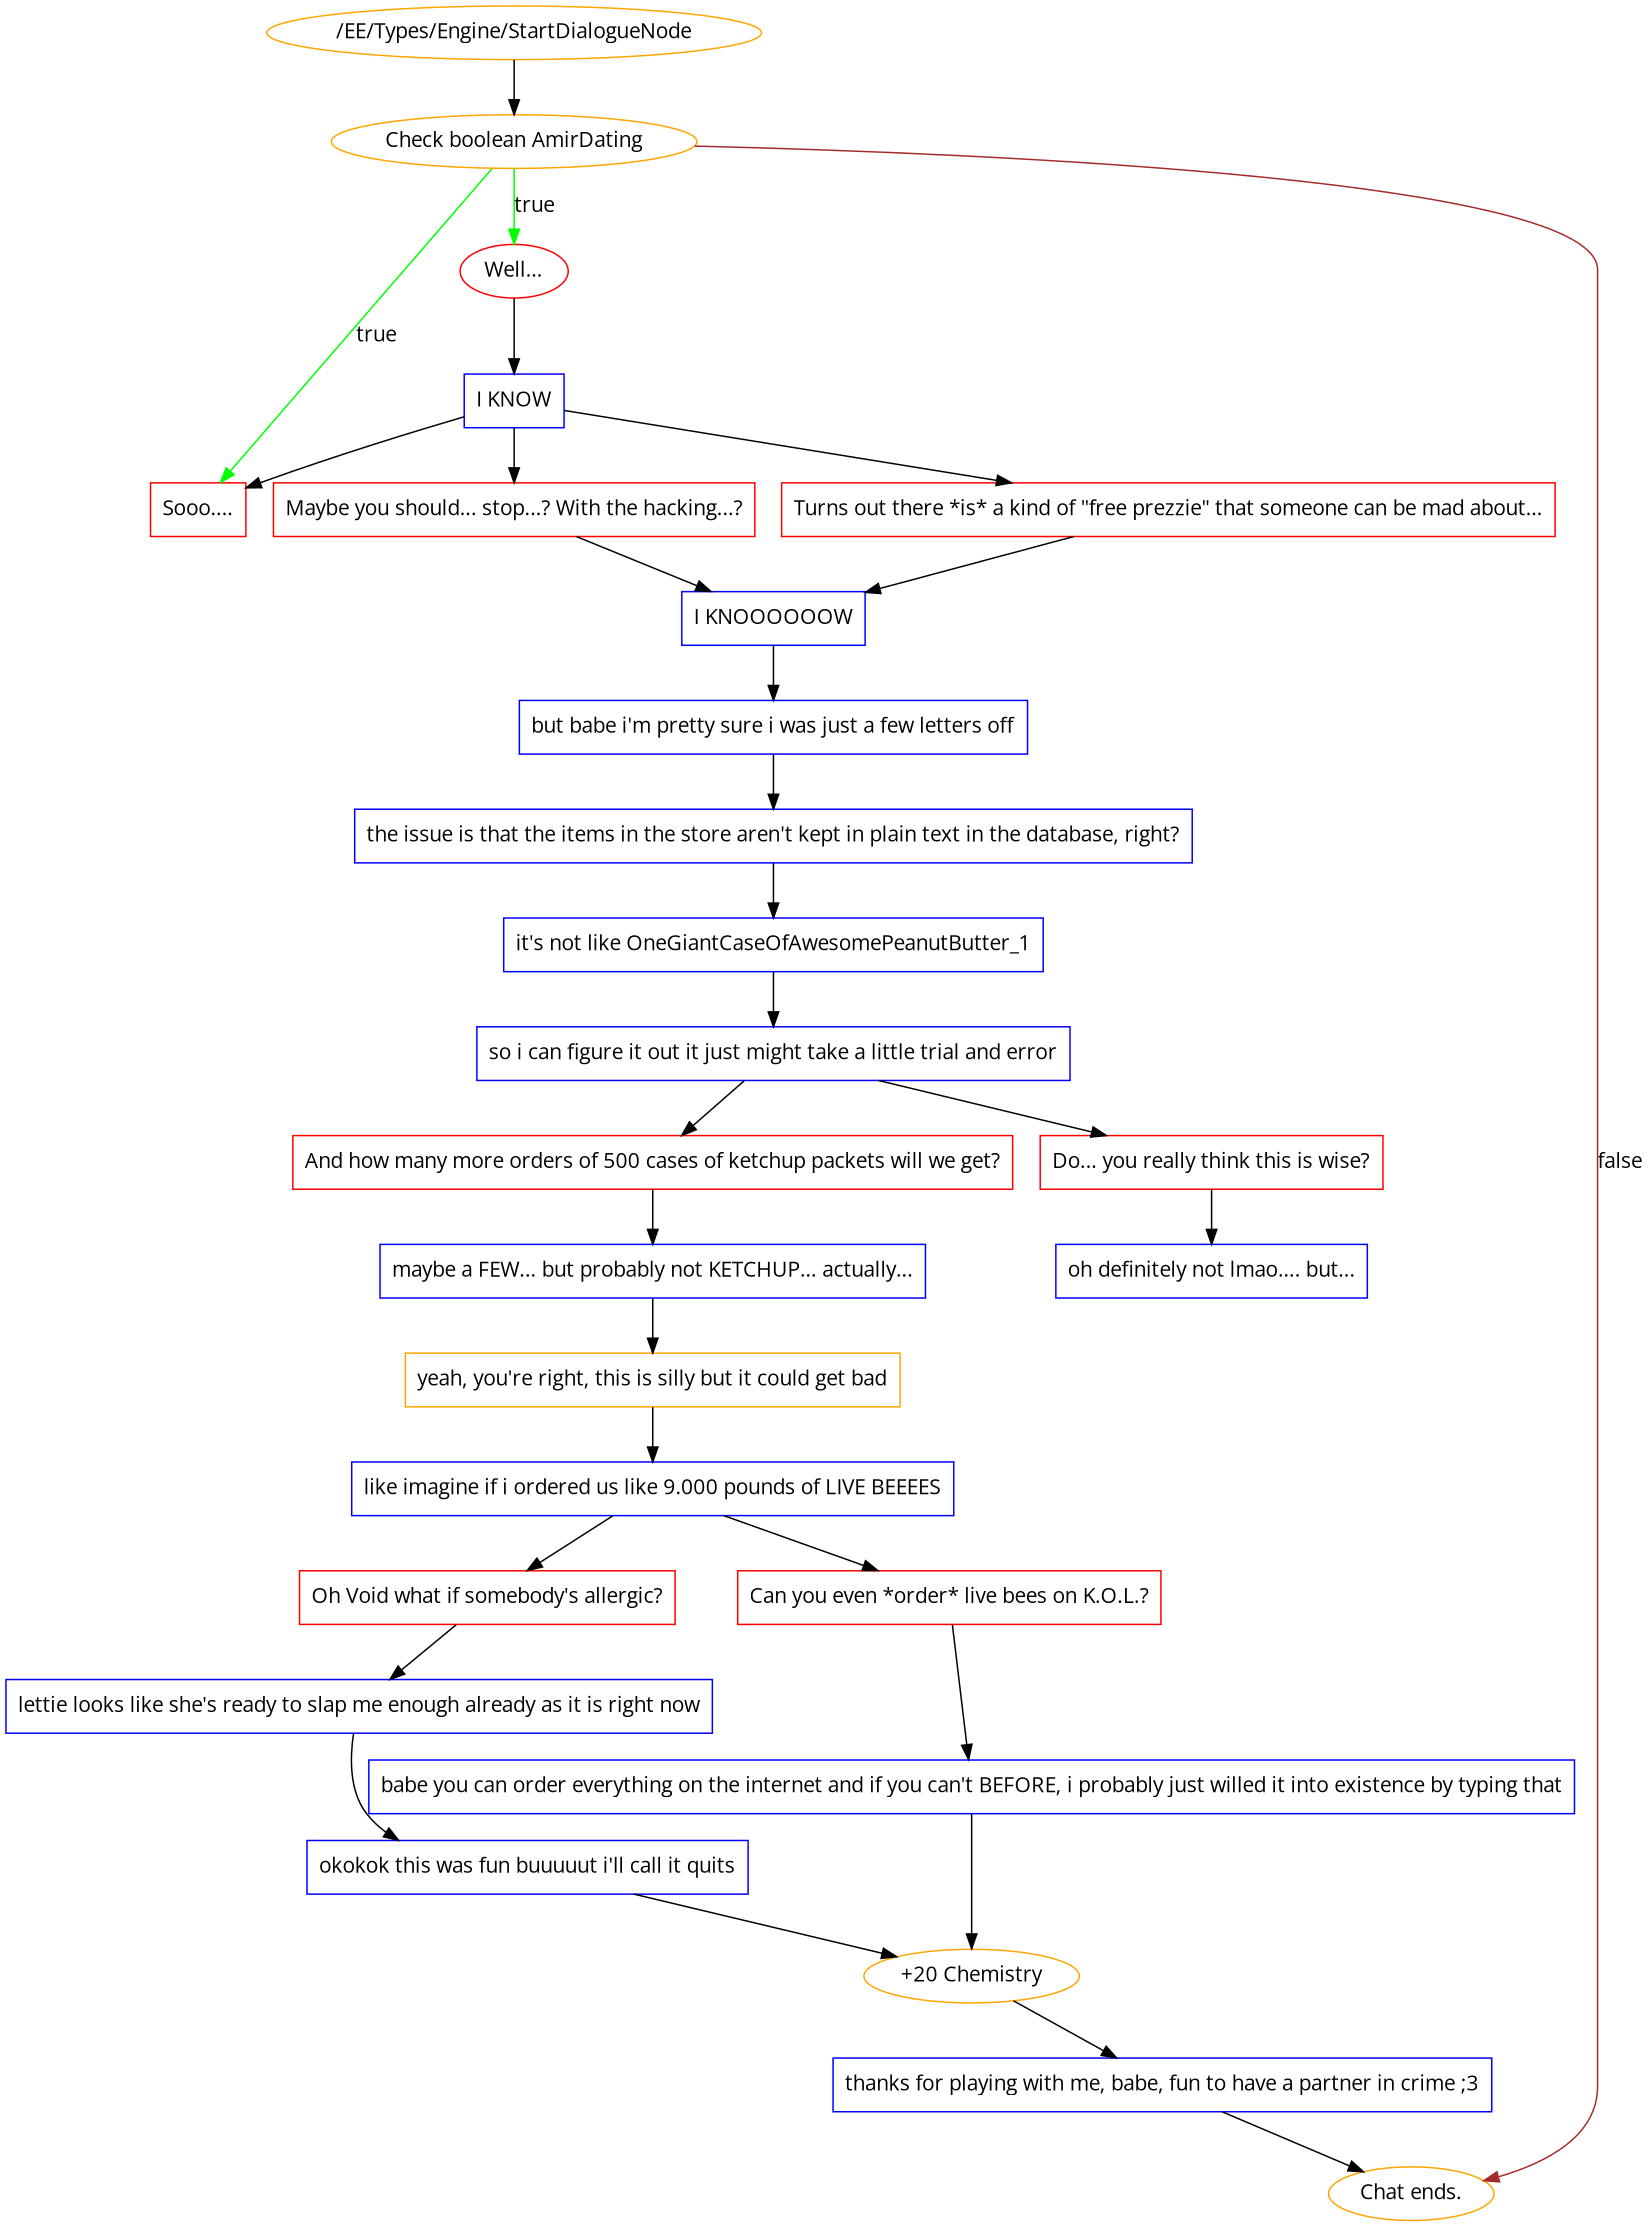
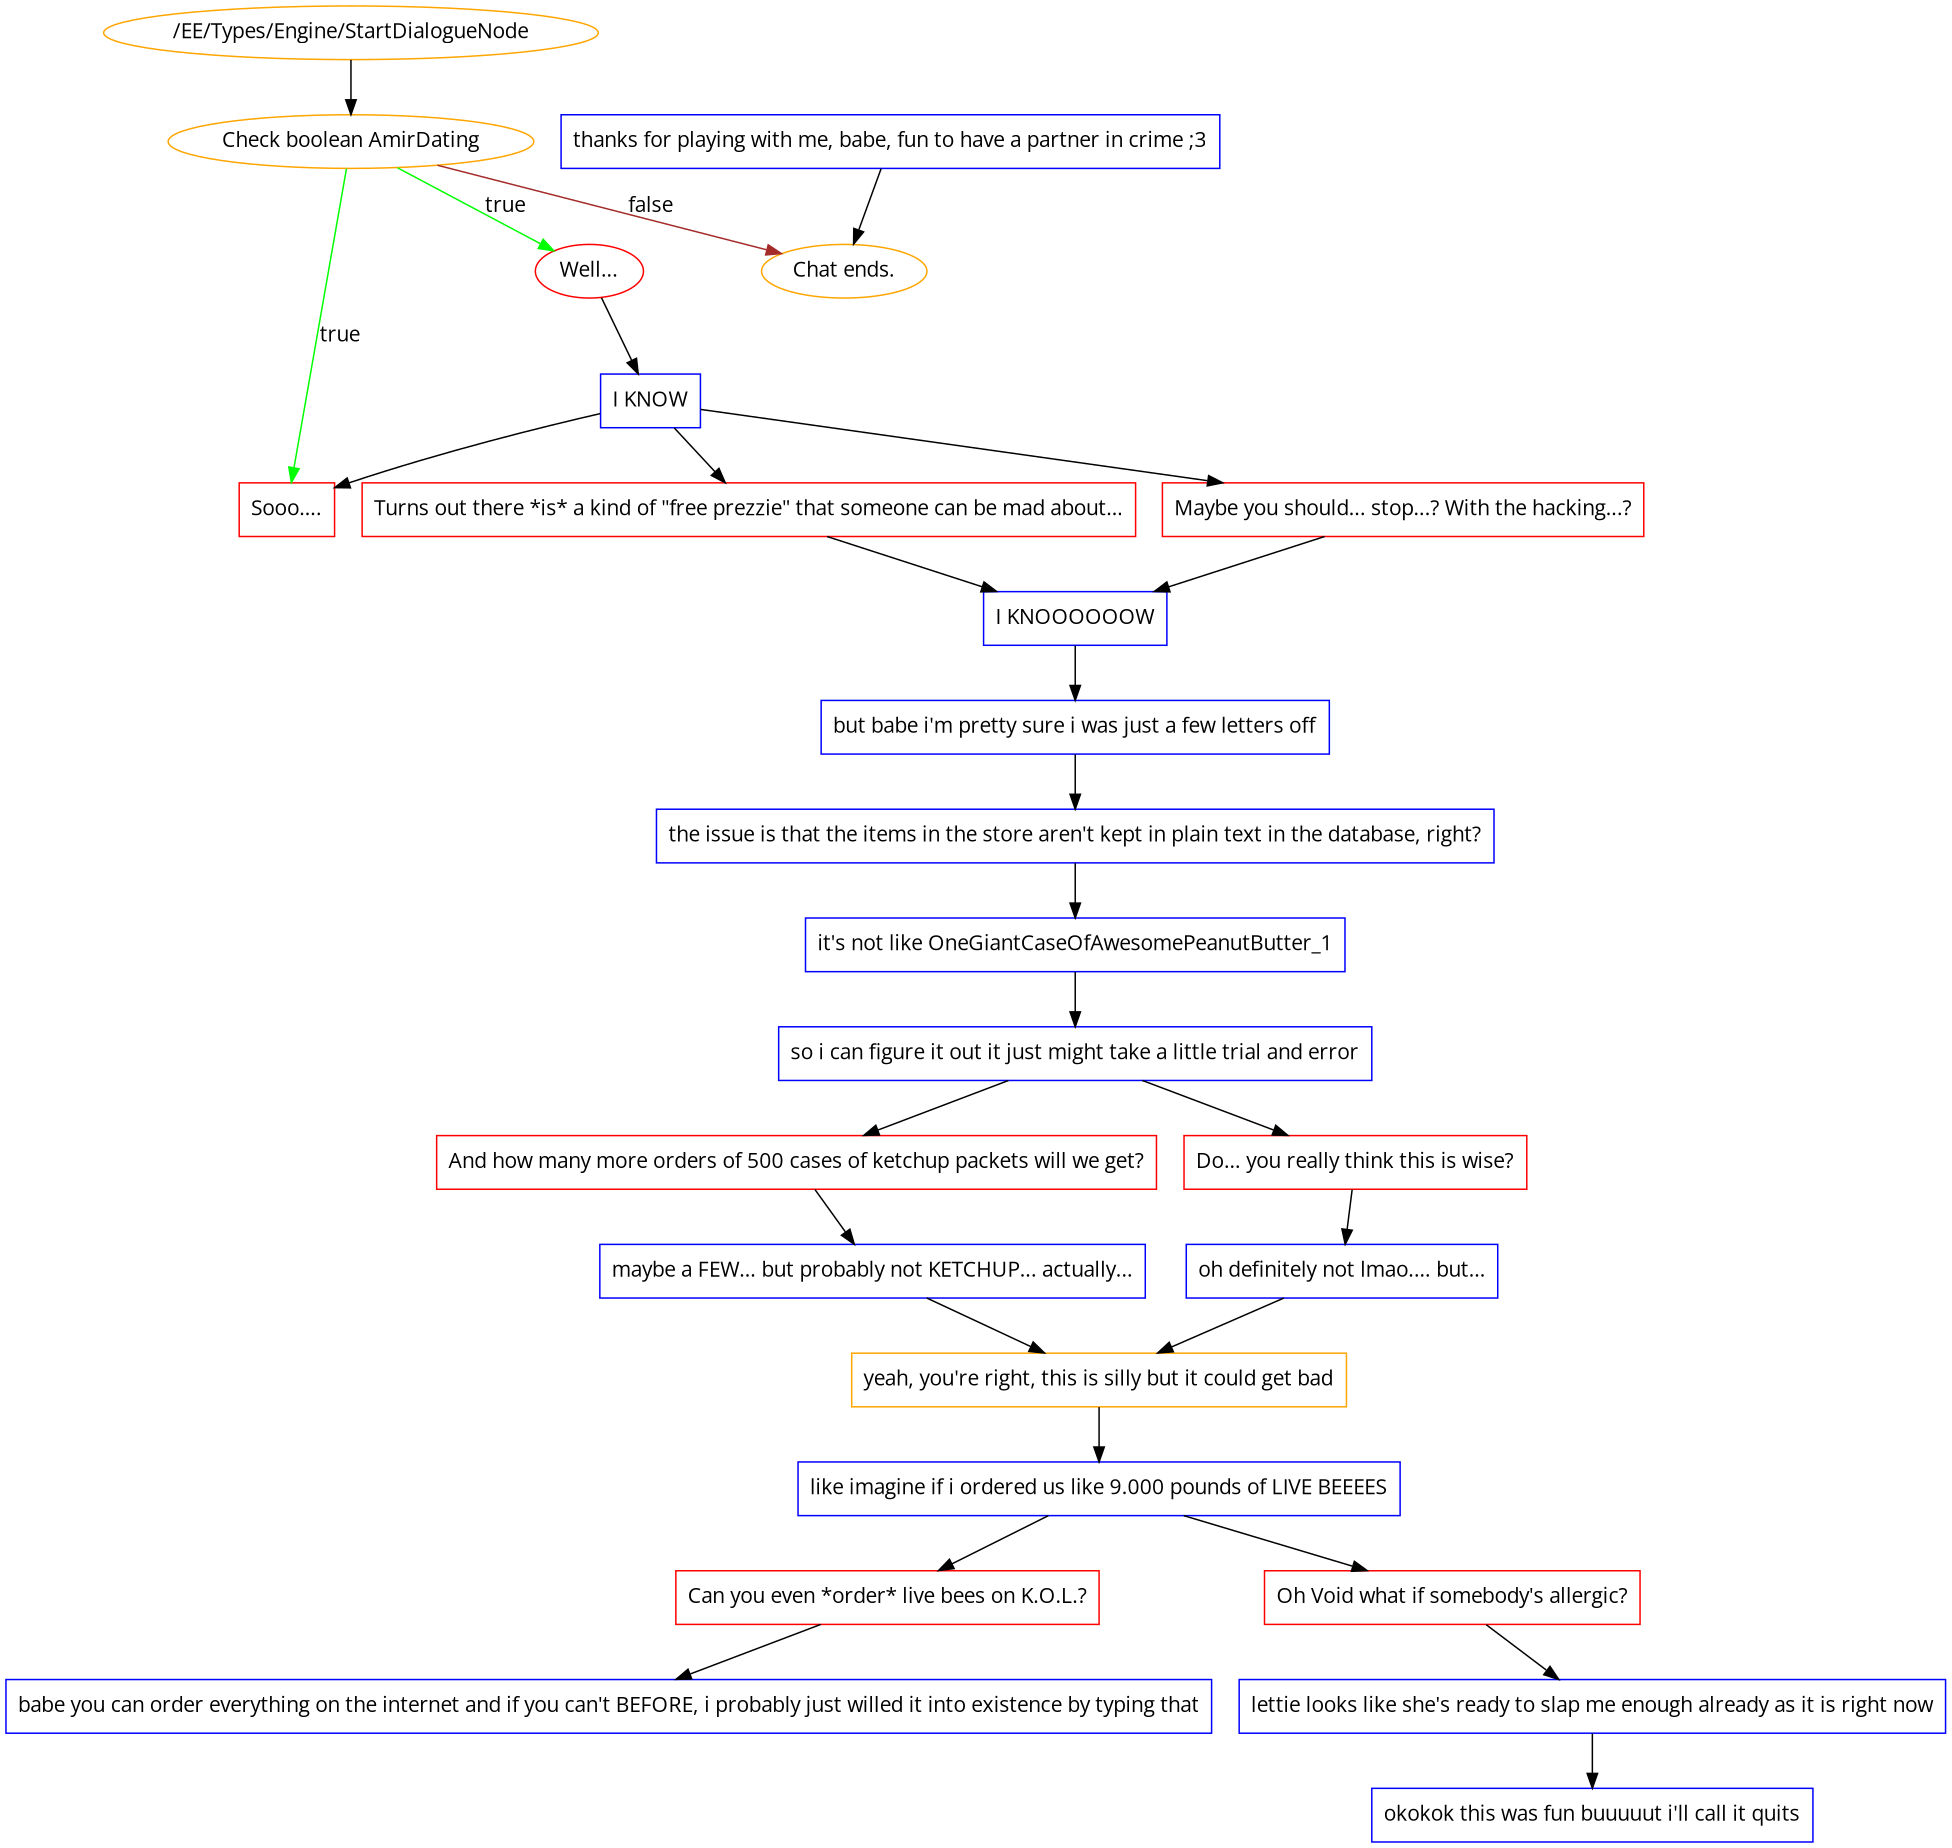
  digraph {
    fontname="Open Sans"
    node [color=blue fontname="Open Sans" shape=box]
    edge [fontname="Open Sans"]
    n1 [color=orange label="/EE/Types/Engine/StartDialogueNode" shape=""]
    n2 [color=orange label="Check boolean AmirDating" shape=""]
    n3 [color=red label="Well..." shape=ellipse]
    n4 [color=red label="Sooo...."]
    "Chat ends." [color=orange shape=""]
    n6 [label="I KNOW"]
    n7 [color=red label="Turns out there *is* a kind of \"free prezzie\" that someone can be mad about..."]
    n8 [color=red label="Maybe you should... stop...? With the hacking...?"]
    n9 [label="I KNOOOOOOW"]
    n10 [label="but babe i'm pretty sure i was just a few letters off"]
    n11 [label="the issue is that the items in the store aren't kept in plain text in the database, right?"]
    n12 [label="it's not like OneGiantCaseOfAwesomePeanutButter_1"]
    n13 [label="so i can figure it out it just might take a little trial and error"]
    n14 [color=red label="And how many more orders of 500 cases of ketchup packets will we get?"]
    n15 [color=red label="Do... you really think this is wise?"]
    n16 [label="maybe a FEW... but probably not KETCHUP... actually..."]
    n17 [label="oh definitely not lmao.... but..."]
    n18 [color=orange label="yeah, you're right, this is silly but it could get bad"]
    n19 [label="like imagine if i ordered us like 9.000 pounds of LIVE BEEEES"]
    n20 [color=red label="Can you even *order* live bees on K.O.L.?"]
    n21 [color=red label="Oh Void what if somebody's allergic?"]
    n22 [label="babe you can order everything on the internet and if you can't BEFORE, i probably just willed it into existence by typing that"]
    n23 [label="lettie looks like she's ready to slap me enough already as it is right now"]
-   n24 [color=orange label="+20 Chemistry" shape=""]
    n25 [label="okokok this was fun buuuuut i'll call it quits"]
    n26 [label="thanks for playing with me, babe, fun to have a partner in crime ;3"]
    n1 -> n2
    n2 -> n3 [color=green label=true]
    n2 -> n4 [color=green label=true]
    n2 -> "Chat ends." [color=brown label=false]
    n3 -> n6
    n6 -> n4
    n6 -> n7
    n6 -> n8
    n7 -> n9
    n8 -> n9
    n9 -> n10
    n10 -> n11
    n11 -> n12
    n12 -> n13
    n13 -> n14
    n13 -> n15
    n14 -> n16
    n15 -> n17
    n16 -> n18
+   n17 -> n18
    n18 -> n19
    n19 -> n20
    n19 -> n21
    n20 -> n22
    n21 -> n23
-   n22 -> n24
    n23 -> n25
-   n24 -> n26
-   n25 -> n24
    n26 -> "Chat ends."
  }
